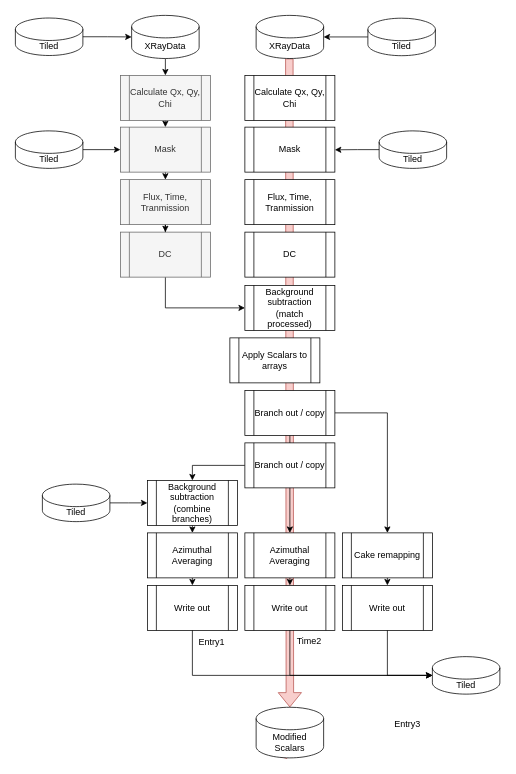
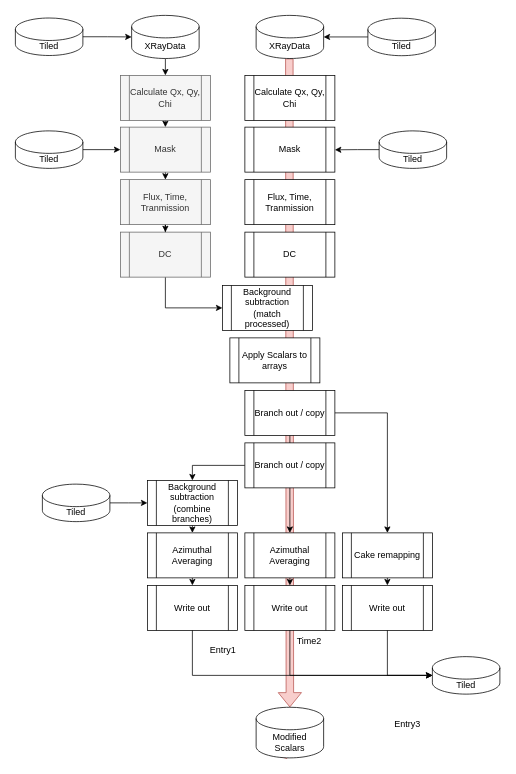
  <mxCell id="0" />
  <mxCell id="1" parent="0" />
  <mxCell id="2" value="" style="shape=flexArrow;endArrow=classic;html=1;rounded=0;fillColor=#f8cecc;strokeColor=#b85450;" edge="1" parent="1" target="44"><mxGeometry width="50" height="50" relative="1" as="geometry"><mxPoint x="385.29" y="77.5" as="sourcePoint" /><mxPoint x="385" y="1050" as="targetPoint" /></mxGeometry></mxCell>
  <mxCell id="3" value="" style="shape=flexArrow;endArrow=classic;html=1;rounded=0;fillColor=#f8cecc;strokeColor=#b85450;" edge="1" parent="1" source="44"><mxGeometry width="50" height="50" relative="1" as="geometry"><mxPoint x="385.29" y="7.5" as="sourcePoint" /><mxPoint x="385" y="980" as="targetPoint" /></mxGeometry></mxCell>
  <mxCell id="4" value="Mask" style="shape=process;whiteSpace=wrap;html=1;backgroundOutline=1;" vertex="1" parent="1"><mxGeometry x="326" y="169" width="120" height="60" as="geometry" /></mxCell>
  <mxCell id="5" value="Flux, Time, Tranmission" style="shape=process;whiteSpace=wrap;html=1;backgroundOutline=1;" vertex="1" parent="1"><mxGeometry x="326" y="239" width="120" height="60" as="geometry" /></mxCell>
- <mxCell id="6" value="Background subtraction&lt;div&gt;(match processed)&lt;/div&gt;" style="shape=process;whiteSpace=wrap;html=1;backgroundOutline=1;" vertex="1" parent="1"><mxGeometry x="326" y="380" width="120" height="60" as="geometry" /></mxCell>
+ <mxCell id="6" value="Background subtraction&lt;div&gt;(match processed)&lt;/div&gt;" style="shape=process;whiteSpace=wrap;html=1;backgroundOutline=1;" vertex="1" parent="1"><mxGeometry x="296" y="380" width="120" height="60" as="geometry" /></mxCell>
  <mxCell id="7" value="Apply Scalars to arrays" style="shape=process;whiteSpace=wrap;html=1;backgroundOutline=1;" vertex="1" parent="1"><mxGeometry x="306" y="450" width="120" height="60" as="geometry" /></mxCell>
  <mxCell id="8" style="edgeStyle=orthogonalEdgeStyle;rounded=0;orthogonalLoop=1;jettySize=auto;html=1;exitX=0.5;exitY=1;exitDx=0;exitDy=0;entryX=0.5;entryY=0;entryDx=0;entryDy=0;" edge="1" parent="1" source="9" target="17"><mxGeometry relative="1" as="geometry" /></mxCell>
  <mxCell id="9" value="Cake remapping" style="shape=process;whiteSpace=wrap;html=1;backgroundOutline=1;" vertex="1" parent="1"><mxGeometry x="456" y="710" width="120" height="60" as="geometry" /></mxCell>
  <mxCell id="10" value="Write out" style="shape=process;whiteSpace=wrap;html=1;backgroundOutline=1;" vertex="1" parent="1"><mxGeometry x="326" y="780" width="120" height="60" as="geometry" /></mxCell>
  <mxCell id="11" value="Calculate Qx, Qy, Chi" style="shape=process;whiteSpace=wrap;html=1;backgroundOutline=1;" vertex="1" parent="1"><mxGeometry x="326" y="100" width="120" height="60" as="geometry" /></mxCell>
  <mxCell id="12" value="DC" style="shape=process;whiteSpace=wrap;html=1;backgroundOutline=1;" vertex="1" parent="1"><mxGeometry x="326" y="309" width="120" height="60" as="geometry" /></mxCell>
  <mxCell id="13" value="Tiled" style="shape=cylinder3;whiteSpace=wrap;html=1;boundedLbl=1;backgroundOutline=1;size=15;" vertex="1" parent="1"><mxGeometry x="576" y="875" width="90" height="50" as="geometry" /></mxCell>
  <mxCell id="14" style="edgeStyle=orthogonalEdgeStyle;rounded=0;orthogonalLoop=1;jettySize=auto;html=1;entryX=0.5;entryY=0;entryDx=0;entryDy=0;" edge="1" parent="1" source="16" target="9"><mxGeometry relative="1" as="geometry" /></mxCell>
  <mxCell id="15" style="edgeStyle=orthogonalEdgeStyle;rounded=0;orthogonalLoop=1;jettySize=auto;html=1;exitX=0.5;exitY=1;exitDx=0;exitDy=0;entryX=0.5;entryY=0;entryDx=0;entryDy=0;" edge="1" parent="1" source="16" target="19"><mxGeometry relative="1" as="geometry" /></mxCell>
  <mxCell id="16" value="Branch out / copy" style="shape=process;whiteSpace=wrap;html=1;backgroundOutline=1;" vertex="1" parent="1"><mxGeometry x="326" y="520" width="120" height="60" as="geometry" /></mxCell>
  <mxCell id="17" value="Write out" style="shape=process;whiteSpace=wrap;html=1;backgroundOutline=1;" vertex="1" parent="1"><mxGeometry x="456" y="780" width="120" height="60" as="geometry" /></mxCell>
  <mxCell id="18" style="edgeStyle=orthogonalEdgeStyle;rounded=0;orthogonalLoop=1;jettySize=auto;html=1;exitX=0.5;exitY=1;exitDx=0;exitDy=0;entryX=0.5;entryY=0;entryDx=0;entryDy=0;" edge="1" parent="1" source="19" target="10"><mxGeometry relative="1" as="geometry" /></mxCell>
  <mxCell id="19" value="Azimuthal Averaging" style="shape=process;whiteSpace=wrap;html=1;backgroundOutline=1;" vertex="1" parent="1"><mxGeometry x="326" y="710" width="120" height="60" as="geometry" /></mxCell>
  <mxCell id="20" style="edgeStyle=orthogonalEdgeStyle;rounded=0;orthogonalLoop=1;jettySize=auto;html=1;exitX=0.5;exitY=1;exitDx=0;exitDy=0;entryX=0;entryY=0.5;entryDx=0;entryDy=0;entryPerimeter=0;" edge="1" parent="1" source="17" target="13"><mxGeometry relative="1" as="geometry" /></mxCell>
  <mxCell id="21" style="edgeStyle=orthogonalEdgeStyle;rounded=0;orthogonalLoop=1;jettySize=auto;html=1;exitX=0.5;exitY=1;exitDx=0;exitDy=0;entryX=0;entryY=0.5;entryDx=0;entryDy=0;entryPerimeter=0;" edge="1" parent="1" source="10" target="13"><mxGeometry relative="1" as="geometry" /></mxCell>
  <mxCell id="22" style="edgeStyle=orthogonalEdgeStyle;rounded=0;orthogonalLoop=1;jettySize=auto;html=1;exitX=0.5;exitY=1;exitDx=0;exitDy=0;entryX=0.5;entryY=0;entryDx=0;entryDy=0;" edge="1" parent="1" source="23" target="28"><mxGeometry relative="1" as="geometry" /></mxCell>
  <mxCell id="23" value="Background subtraction&lt;div&gt;(combine branches)&lt;/div&gt;" style="shape=process;whiteSpace=wrap;html=1;backgroundOutline=1;" vertex="1" parent="1"><mxGeometry x="196" y="640" width="120" height="60" as="geometry" /></mxCell>
  <mxCell id="24" style="edgeStyle=orthogonalEdgeStyle;rounded=0;orthogonalLoop=1;jettySize=auto;html=1;exitX=0;exitY=0.5;exitDx=0;exitDy=0;entryX=0.5;entryY=0;entryDx=0;entryDy=0;" edge="1" parent="1" source="25" target="23"><mxGeometry relative="1" as="geometry" /></mxCell>
  <mxCell id="25" value="Branch out / copy" style="shape=process;whiteSpace=wrap;html=1;backgroundOutline=1;" vertex="1" parent="1"><mxGeometry x="326" y="590" width="120" height="60" as="geometry" /></mxCell>
  <mxCell id="26" value="Write out" style="shape=process;whiteSpace=wrap;html=1;backgroundOutline=1;" vertex="1" parent="1"><mxGeometry x="196" y="780" width="120" height="60" as="geometry" /></mxCell>
  <mxCell id="27" style="edgeStyle=orthogonalEdgeStyle;rounded=0;orthogonalLoop=1;jettySize=auto;html=1;exitX=0.5;exitY=1;exitDx=0;exitDy=0;entryX=0.5;entryY=0;entryDx=0;entryDy=0;" edge="1" parent="1" source="28" target="26"><mxGeometry relative="1" as="geometry" /></mxCell>
  <mxCell id="28" value="Azimuthal Averaging" style="shape=process;whiteSpace=wrap;html=1;backgroundOutline=1;" vertex="1" parent="1"><mxGeometry x="196" y="710" width="120" height="60" as="geometry" /></mxCell>
  <mxCell id="29" style="edgeStyle=orthogonalEdgeStyle;rounded=0;orthogonalLoop=1;jettySize=auto;html=1;exitX=0.5;exitY=1;exitDx=0;exitDy=0;entryX=0;entryY=0.5;entryDx=0;entryDy=0;entryPerimeter=0;" edge="1" parent="1" source="26" target="13"><mxGeometry relative="1" as="geometry" /></mxCell>
- <mxCell id="30" value="Entry1" style="text;html=1;align=center;verticalAlign=middle;whiteSpace=wrap;rounded=0;" vertex="1" parent="1"><mxGeometry x="252" y="840.5" width="60" height="30" as="geometry" /></mxCell>
+ <mxCell id="30" value="Entry1" style="text;html=1;align=center;verticalAlign=middle;whiteSpace=wrap;rounded=0;" vertex="1" parent="1"><mxGeometry x="267" y="850.5" width="60" height="30" as="geometry" /></mxCell>
  <mxCell id="31" value="Time2" style="text;html=1;align=center;verticalAlign=middle;whiteSpace=wrap;rounded=0;" vertex="1" parent="1"><mxGeometry x="382" y="840" width="60" height="30" as="geometry" /></mxCell>
  <mxCell id="32" value="Entry3" style="text;html=1;align=center;verticalAlign=middle;whiteSpace=wrap;rounded=0;" vertex="1" parent="1"><mxGeometry x="513" y="950" width="60" height="30" as="geometry" /></mxCell>
  <mxCell id="33" value="XRayData" style="shape=cylinder3;whiteSpace=wrap;html=1;boundedLbl=1;backgroundOutline=1;size=15;" vertex="1" parent="1"><mxGeometry x="341" y="20" width="90" height="57.5" as="geometry" /></mxCell>
  <mxCell id="34" style="edgeStyle=orthogonalEdgeStyle;rounded=0;orthogonalLoop=1;jettySize=auto;html=1;exitX=0.5;exitY=1;exitDx=0;exitDy=0;entryX=0.5;entryY=0;entryDx=0;entryDy=0;" edge="1" parent="1" source="35" target="37"><mxGeometry relative="1" as="geometry" /></mxCell>
  <mxCell id="35" value="Mask" style="shape=process;whiteSpace=wrap;html=1;backgroundOutline=1;fillColor=#f5f5f5;fontColor=#333333;strokeColor=#666666;" vertex="1" parent="1"><mxGeometry x="160" y="169" width="120" height="60" as="geometry" /></mxCell>
  <mxCell id="36" style="edgeStyle=orthogonalEdgeStyle;rounded=0;orthogonalLoop=1;jettySize=auto;html=1;exitX=0.5;exitY=1;exitDx=0;exitDy=0;" edge="1" parent="1" source="37" target="41"><mxGeometry relative="1" as="geometry" /></mxCell>
  <mxCell id="37" value="Flux, Time, Tranmission" style="shape=process;whiteSpace=wrap;html=1;backgroundOutline=1;fillColor=#f5f5f5;fontColor=#333333;strokeColor=#666666;" vertex="1" parent="1"><mxGeometry x="160" y="239" width="120" height="60" as="geometry" /></mxCell>
  <mxCell id="38" style="edgeStyle=orthogonalEdgeStyle;rounded=0;orthogonalLoop=1;jettySize=auto;html=1;exitX=0.5;exitY=1;exitDx=0;exitDy=0;entryX=0.5;entryY=0;entryDx=0;entryDy=0;" edge="1" parent="1" source="39" target="35"><mxGeometry relative="1" as="geometry" /></mxCell>
  <mxCell id="39" value="Calculate Qx, Qy, Chi" style="shape=process;whiteSpace=wrap;html=1;backgroundOutline=1;fillColor=#f5f5f5;fontColor=#333333;strokeColor=#666666;" vertex="1" parent="1"><mxGeometry x="160" y="100" width="120" height="60" as="geometry" /></mxCell>
  <mxCell id="40" style="edgeStyle=orthogonalEdgeStyle;rounded=0;orthogonalLoop=1;jettySize=auto;html=1;exitX=0.5;exitY=1;exitDx=0;exitDy=0;entryX=0;entryY=0.5;entryDx=0;entryDy=0;" edge="1" parent="1" source="41" target="6"><mxGeometry relative="1" as="geometry" /></mxCell>
  <mxCell id="41" value="DC" style="shape=process;whiteSpace=wrap;html=1;backgroundOutline=1;fillColor=#f5f5f5;fontColor=#333333;strokeColor=#666666;" vertex="1" parent="1"><mxGeometry x="160" y="309" width="120" height="60" as="geometry" /></mxCell>
  <mxCell id="42" style="edgeStyle=orthogonalEdgeStyle;rounded=0;orthogonalLoop=1;jettySize=auto;html=1;exitX=0.5;exitY=1;exitDx=0;exitDy=0;exitPerimeter=0;entryX=0.5;entryY=0;entryDx=0;entryDy=0;" edge="1" parent="1" source="43" target="39"><mxGeometry relative="1" as="geometry" /></mxCell>
  <mxCell id="43" value="XRayData" style="shape=cylinder3;whiteSpace=wrap;html=1;boundedLbl=1;backgroundOutline=1;size=15;" vertex="1" parent="1"><mxGeometry x="175" y="20" width="90" height="57.5" as="geometry" /></mxCell>
  <mxCell id="44" value="Modified Scalars" style="shape=cylinder3;whiteSpace=wrap;html=1;boundedLbl=1;backgroundOutline=1;size=15;" vertex="1" parent="1"><mxGeometry x="341" y="942.5" width="90" height="67.5" as="geometry" /></mxCell>
  <mxCell id="45" value="Tiled" style="shape=cylinder3;whiteSpace=wrap;html=1;boundedLbl=1;backgroundOutline=1;size=15;" vertex="1" parent="1"><mxGeometry x="490" y="23.75" width="90" height="50" as="geometry" /></mxCell>
  <mxCell id="46" style="edgeStyle=orthogonalEdgeStyle;rounded=0;orthogonalLoop=1;jettySize=auto;html=1;exitX=0;exitY=0.5;exitDx=0;exitDy=0;exitPerimeter=0;entryX=1;entryY=0.5;entryDx=0;entryDy=0;entryPerimeter=0;" edge="1" parent="1" source="45" target="33"><mxGeometry relative="1" as="geometry" /></mxCell>
  <mxCell id="47" value="Tiled" style="shape=cylinder3;whiteSpace=wrap;html=1;boundedLbl=1;backgroundOutline=1;size=15;" vertex="1" parent="1"><mxGeometry x="20" y="23.5" width="90" height="50" as="geometry" /></mxCell>
  <mxCell id="48" style="edgeStyle=orthogonalEdgeStyle;rounded=0;orthogonalLoop=1;jettySize=auto;html=1;exitX=1;exitY=0.5;exitDx=0;exitDy=0;exitPerimeter=0;entryX=0;entryY=0.5;entryDx=0;entryDy=0;entryPerimeter=0;" edge="1" parent="1" source="47" target="43"><mxGeometry relative="1" as="geometry" /></mxCell>
  <mxCell id="49" value="Tiled" style="shape=cylinder3;whiteSpace=wrap;html=1;boundedLbl=1;backgroundOutline=1;size=15;" vertex="1" parent="1"><mxGeometry x="505" y="174" width="90" height="50" as="geometry" /></mxCell>
  <mxCell id="50" style="edgeStyle=orthogonalEdgeStyle;rounded=0;orthogonalLoop=1;jettySize=auto;html=1;exitX=0;exitY=0.5;exitDx=0;exitDy=0;exitPerimeter=0;entryX=1;entryY=0.5;entryDx=0;entryDy=0;entryPerimeter=0;" edge="1" parent="1" source="49"><mxGeometry relative="1" as="geometry"><mxPoint x="446" y="199.25" as="targetPoint" /></mxGeometry></mxCell>
  <mxCell id="51" style="edgeStyle=orthogonalEdgeStyle;rounded=0;orthogonalLoop=1;jettySize=auto;html=1;exitX=1;exitY=0.5;exitDx=0;exitDy=0;exitPerimeter=0;entryX=0;entryY=0.5;entryDx=0;entryDy=0;" edge="1" parent="1" source="52" target="35"><mxGeometry relative="1" as="geometry" /></mxCell>
  <mxCell id="52" value="Tiled" style="shape=cylinder3;whiteSpace=wrap;html=1;boundedLbl=1;backgroundOutline=1;size=15;" vertex="1" parent="1"><mxGeometry x="20" y="174" width="90" height="50" as="geometry" /></mxCell>
  <mxCell id="53" style="edgeStyle=orthogonalEdgeStyle;rounded=0;orthogonalLoop=1;jettySize=auto;html=1;exitX=1;exitY=0.5;exitDx=0;exitDy=0;exitPerimeter=0;entryX=0;entryY=0.5;entryDx=0;entryDy=0;" edge="1" parent="1" source="54"><mxGeometry relative="1" as="geometry"><mxPoint x="196" y="670" as="targetPoint" /></mxGeometry></mxCell>
  <mxCell id="54" value="Tiled" style="shape=cylinder3;whiteSpace=wrap;html=1;boundedLbl=1;backgroundOutline=1;size=15;" vertex="1" parent="1"><mxGeometry x="56" y="645" width="90" height="50" as="geometry" /></mxCell>
